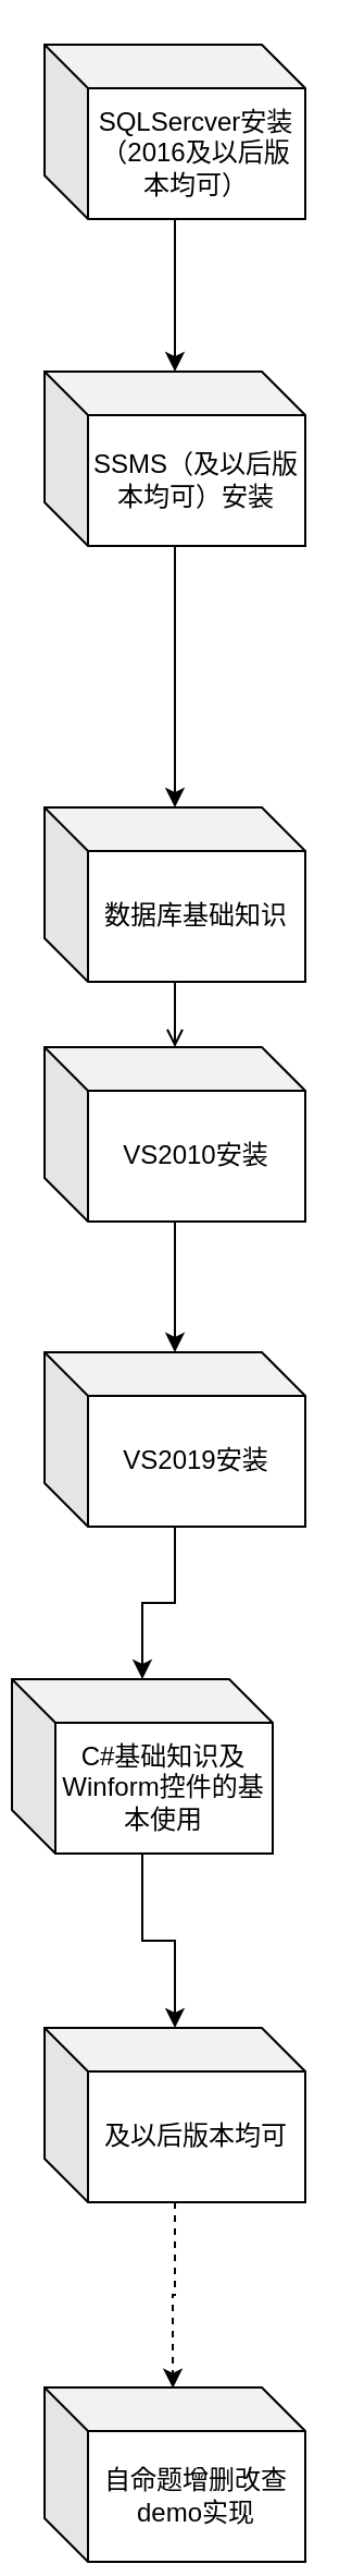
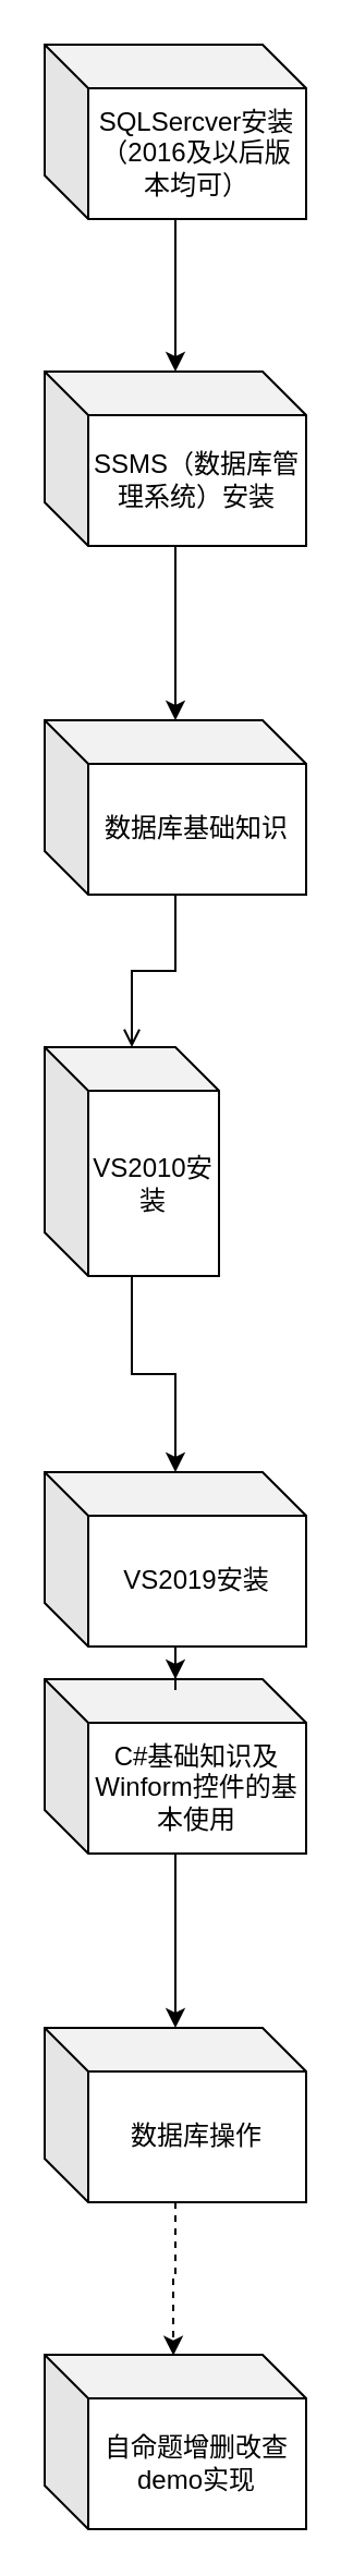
  <mxCell id="0" />
  <mxCell id="1" parent="0" />
  <mxCell id="2" style="edgeStyle=orthogonalEdgeStyle;rounded=0;orthogonalLoop=1;jettySize=auto;html=1;endArrow=open;" edge="1" parent="1" source="3" target="7"><mxGeometry relative="1" as="geometry" /></mxCell>
- <mxCell id="3" value="数据库基础知识" style="shape=cube;whiteSpace=wrap;html=1;boundedLbl=1;backgroundOutline=1;darkOpacity=0.05;darkOpacity2=0.1;" vertex="1" parent="1"><mxGeometry x="20" y="370" width="120" height="80" as="geometry" /></mxCell>
+ <mxCell id="3" value="数据库基础知识" style="shape=cube;whiteSpace=wrap;html=1;boundedLbl=1;backgroundOutline=1;darkOpacity=0.05;darkOpacity2=0.1;" vertex="1" parent="1"><mxGeometry x="20" y="330" width="120" height="80" as="geometry" /></mxCell>
  <mxCell id="4" style="edgeStyle=orthogonalEdgeStyle;rounded=0;orthogonalLoop=1;jettySize=auto;html=1;" edge="1" parent="1" source="5" target="12"><mxGeometry relative="1" as="geometry" /></mxCell>
- <mxCell id="5" value="C#基础知识及Winform控件的基本使用" style="shape=cube;whiteSpace=wrap;html=1;boundedLbl=1;backgroundOutline=1;darkOpacity=0.05;darkOpacity2=0.1;" vertex="1" parent="1"><mxGeometry x="5" y="770" width="120" height="80" as="geometry" /></mxCell>
+ <mxCell id="5" value="C#基础知识及Winform控件的基本使用" style="shape=cube;whiteSpace=wrap;html=1;boundedLbl=1;backgroundOutline=1;darkOpacity=0.05;darkOpacity2=0.1;" vertex="1" parent="1"><mxGeometry x="20" y="770" width="120" height="80" as="geometry" /></mxCell>
  <mxCell id="6" style="edgeStyle=orthogonalEdgeStyle;rounded=0;orthogonalLoop=1;jettySize=auto;html=1;" edge="1" parent="1" source="7" target="9"><mxGeometry relative="1" as="geometry" /></mxCell>
- <mxCell id="7" value="VS2010安装" style="shape=cube;whiteSpace=wrap;html=1;boundedLbl=1;backgroundOutline=1;darkOpacity=0.05;darkOpacity2=0.1;" vertex="1" parent="1"><mxGeometry x="20" y="480" width="120" height="80" as="geometry" /></mxCell>
+ <mxCell id="7" value="VS2010安装" style="shape=cube;whiteSpace=wrap;html=1;boundedLbl=1;backgroundOutline=1;darkOpacity=0.05;darkOpacity2=0.1;" vertex="1" parent="1"><mxGeometry x="20" y="480" width="80" height="105" as="geometry" /></mxCell>
  <mxCell id="8" style="edgeStyle=orthogonalEdgeStyle;rounded=0;orthogonalLoop=1;jettySize=auto;html=1;" edge="1" parent="1" source="9" target="5"><mxGeometry relative="1" as="geometry" /></mxCell>
- <mxCell id="9" value="VS2019安装" style="shape=cube;whiteSpace=wrap;html=1;boundedLbl=1;backgroundOutline=1;darkOpacity=0.05;darkOpacity2=0.1;" vertex="1" parent="1"><mxGeometry x="20" y="620" width="120" height="80" as="geometry" /></mxCell>
+ <mxCell id="9" value="VS2019安装" style="shape=cube;whiteSpace=wrap;html=1;boundedLbl=1;backgroundOutline=1;darkOpacity=0.05;darkOpacity2=0.1;" vertex="1" parent="1"><mxGeometry x="20" y="675" width="120" height="80" as="geometry" /></mxCell>
  <mxCell id="10" style="edgeStyle=orthogonalEdgeStyle;rounded=0;orthogonalLoop=1;jettySize=auto;html=1;" edge="1" parent="1" source="11" target="16"><mxGeometry relative="1" as="geometry" /></mxCell>
  <mxCell id="11" value="SQLSercver安装（2016及以后版本均可）" style="shape=cube;whiteSpace=wrap;html=1;boundedLbl=1;backgroundOutline=1;darkOpacity=0.05;darkOpacity2=0.1;" vertex="1" parent="1"><mxGeometry x="20" y="20" width="120" height="80" as="geometry" /></mxCell>
- <mxCell id="12" value="及以后版本均可" style="shape=cube;whiteSpace=wrap;html=1;boundedLbl=1;backgroundOutline=1;darkOpacity=0.05;darkOpacity2=0.1;" vertex="1" parent="1"><mxGeometry x="20" y="930" width="120" height="80" as="geometry" /></mxCell>
- <mxCell id="13" value="自命题增删改查demo实现" style="shape=cube;whiteSpace=wrap;html=1;boundedLbl=1;backgroundOutline=1;darkOpacity=0.05;darkOpacity2=0.1;" vertex="1" parent="1"><mxGeometry x="20" y="1095" width="120" height="80" as="geometry" /></mxCell>
+ <mxCell id="12" value="数据库操作" style="shape=cube;whiteSpace=wrap;html=1;boundedLbl=1;backgroundOutline=1;darkOpacity=0.05;darkOpacity2=0.1;" vertex="1" parent="1"><mxGeometry x="20" y="930" width="120" height="80" as="geometry" /></mxCell>
+ <mxCell id="13" value="自命题增删改查demo实现" style="shape=cube;whiteSpace=wrap;html=1;boundedLbl=1;backgroundOutline=1;darkOpacity=0.05;darkOpacity2=0.1;" vertex="1" parent="1"><mxGeometry x="20" y="1080" width="120" height="80" as="geometry" /></mxCell>
  <mxCell id="14" style="edgeStyle=orthogonalEdgeStyle;rounded=0;orthogonalLoop=1;jettySize=auto;html=1;entryX=0.492;entryY=0.004;entryDx=0;entryDy=0;entryPerimeter=0;dashed=1;" edge="1" parent="1" source="12" target="13"><mxGeometry relative="1" as="geometry" /></mxCell>
  <mxCell id="15" style="edgeStyle=orthogonalEdgeStyle;rounded=0;orthogonalLoop=1;jettySize=auto;html=1;" edge="1" parent="1" source="16" target="3"><mxGeometry relative="1" as="geometry" /></mxCell>
- <mxCell id="16" value="SSMS（及以后版本均可）安装" style="shape=cube;whiteSpace=wrap;html=1;boundedLbl=1;backgroundOutline=1;darkOpacity=0.05;darkOpacity2=0.1;" vertex="1" parent="1"><mxGeometry x="20" y="170" width="120" height="80" as="geometry" /></mxCell>
+ <mxCell id="16" value="SSMS（数据库管理系统）安装" style="shape=cube;whiteSpace=wrap;html=1;boundedLbl=1;backgroundOutline=1;darkOpacity=0.05;darkOpacity2=0.1;" vertex="1" parent="1"><mxGeometry x="20" y="170" width="120" height="80" as="geometry" /></mxCell>
